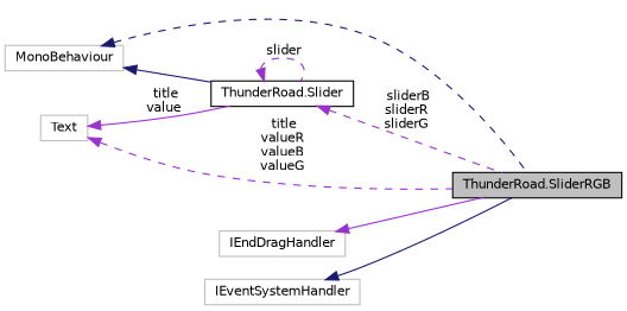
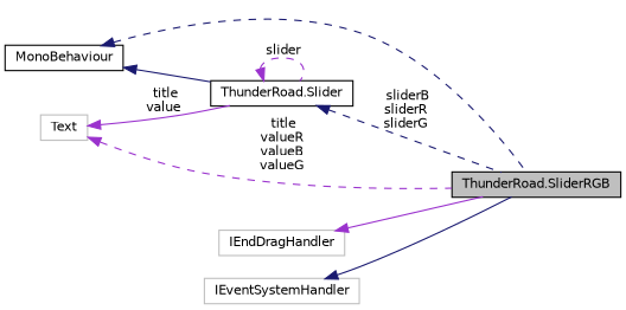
  digraph {
    rankdir=LR
    node [color=grey75 fillcolor=white fontname=Helvetica fontsize=10 shape=record style=filled]
    edge [color=darkorchid3 dir=back fontname=Helvetica fontsize=10 labelfontname=Helvetica labelfontsize=10 style=dashed]
    n1 [color=black fillcolor=grey75 fontcolor=black height=0.2 label="ThunderRoad.SliderRGB" width=0.4]
-   n2 [height=0.2 label=MonoBehaviour width=0.4]
+   n2 [color=black height=0.2 label=MonoBehaviour width=0.4]
    n3 [color=black height=0.2 label="ThunderRoad.Slider" width=0.4]
    n4 [height=0.2 label=IEndDragHandler width=0.4]
    n5 [height=0.2 label=IEventSystemHandler width=0.4]
    n6 [height=0.2 label=Text width=0.4]
    n2 -> n1 [color=midnightblue]
    n2 -> n3 [color=midnightblue style=solid]
-   n3 -> n1 [label=" sliderB\nsliderR\nsliderG"]
+   n3 -> n1 [color=midnightblue label=" sliderB\nsliderR\nsliderG"]
    n3 -> n3 [label=" slider"]
    n4 -> n1 [style=solid]
    n5 -> n1 [color=midnightblue style=solid]
    n6 -> n1 [label=" title\nvalueR\nvalueB\nvalueG"]
    n6 -> n3 [label=" title\nvalue" style=solid]
  }
